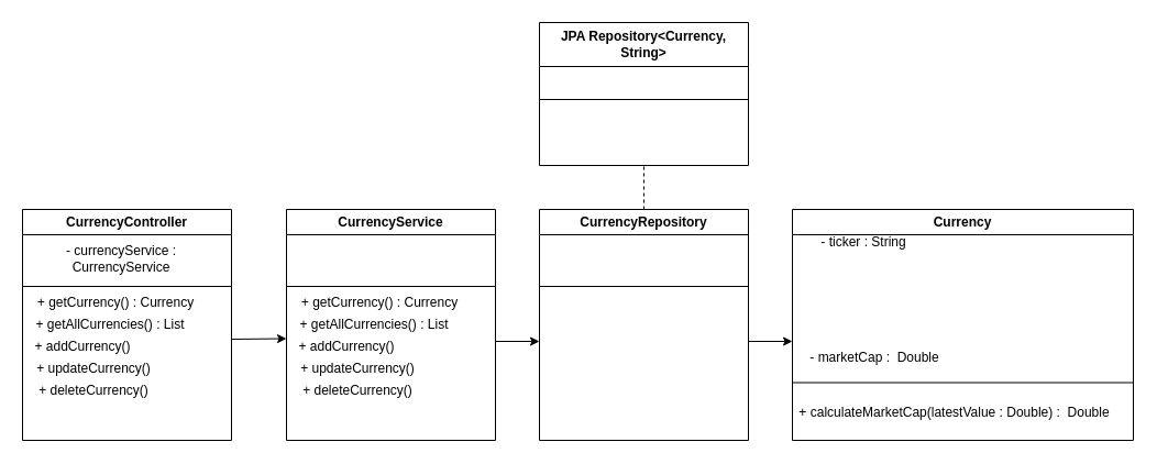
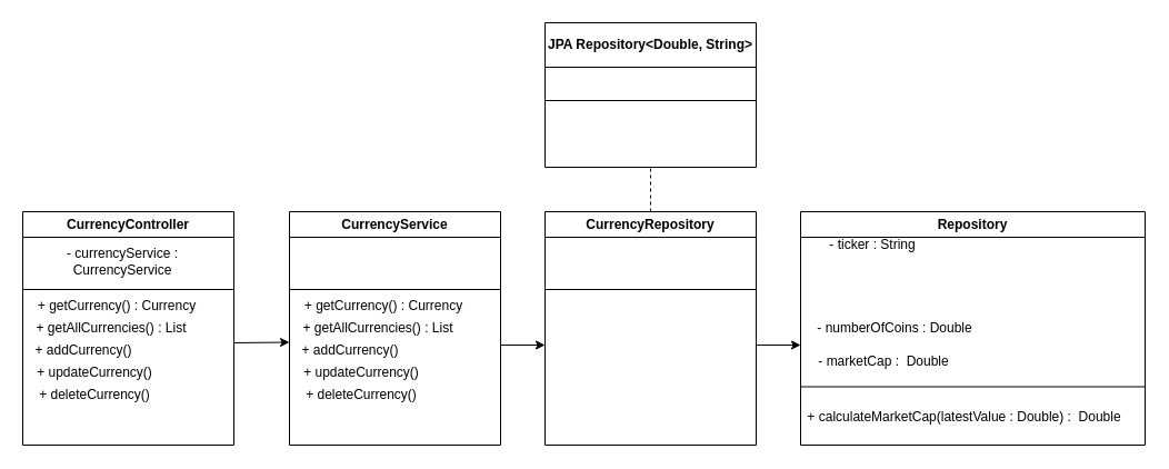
  <mxCell id="0" />
  <mxCell id="1" parent="0" />
- <mxCell id="2" value="Currency" style="swimlane;whiteSpace=wrap;html=1;" parent="1" vertex="1"><mxGeometry x="720" y="190" width="310" height="210" as="geometry" /></mxCell>
+ <mxCell id="2" value="Repository" style="swimlane;whiteSpace=wrap;html=1;" parent="1" vertex="1"><mxGeometry x="720" y="190" width="310" height="210" as="geometry" /></mxCell>
  <mxCell id="3" value="- ticker : String" style="text;html=1;strokeColor=none;fillColor=none;align=center;verticalAlign=middle;whiteSpace=wrap;rounded=0;" parent="2" vertex="1"><mxGeometry x="10" y="15" width="110" height="30" as="geometry" /></mxCell>
+ <mxCell id="4" value="- numberOfCoins : Double" style="text;html=1;strokeColor=none;fillColor=none;align=center;verticalAlign=middle;whiteSpace=wrap;rounded=0;" parent="2" vertex="1"><mxGeometry x="10" y="90" width="150" height="30" as="geometry" /></mxCell>
  <mxCell id="5" value="- marketCap :&amp;nbsp; Double" style="text;html=1;strokeColor=none;fillColor=none;align=center;verticalAlign=middle;whiteSpace=wrap;rounded=0;" parent="2" vertex="1"><mxGeometry y="120" width="150" height="30" as="geometry" /></mxCell>
  <mxCell id="6" value="+ calculateMarketCap(latestValue : Double) :&amp;nbsp; Double" style="text;html=1;strokeColor=none;fillColor=none;align=center;verticalAlign=middle;whiteSpace=wrap;rounded=0;" parent="2" vertex="1"><mxGeometry x="5" y="170" width="285" height="30" as="geometry" /></mxCell>
  <mxCell id="7" value="" style="endArrow=none;html=1;rounded=0;exitX=0;exitY=0.75;exitDx=0;exitDy=0;entryX=1;entryY=0.75;entryDx=0;entryDy=0;" parent="1" source="2" target="2" edge="1"><mxGeometry width="50" height="50" relative="1" as="geometry"><mxPoint x="370" y="330" as="sourcePoint" /><mxPoint x="420" y="280" as="targetPoint" /></mxGeometry></mxCell>
  <mxCell id="8" value="CurrencyController" style="swimlane;whiteSpace=wrap;html=1;startSize=23;" parent="1" vertex="1"><mxGeometry x="20" y="190" width="190" height="210" as="geometry" /></mxCell>
  <mxCell id="9" value="- currencyService : CurrencyService" style="text;html=1;strokeColor=none;fillColor=none;align=center;verticalAlign=middle;whiteSpace=wrap;rounded=0;" parent="8" vertex="1"><mxGeometry x="30" y="30" width="120" height="30" as="geometry" /></mxCell>
  <mxCell id="10" value="" style="endArrow=none;html=1;rounded=0;exitX=0;exitY=0.75;exitDx=0;exitDy=0;entryX=1;entryY=0.75;entryDx=0;entryDy=0;" parent="8" edge="1"><mxGeometry width="50" height="50" relative="1" as="geometry"><mxPoint y="70" as="sourcePoint" /><mxPoint x="190" y="70" as="targetPoint" /></mxGeometry></mxCell>
  <mxCell id="11" value="+ getCurrency() : Currency&lt;span style=&quot;color: rgba(0, 0, 0, 0); font-family: monospace; font-size: 0px; text-align: start;&quot;&gt;%3CmxGraphModel%3E%3Croot%3E%3CmxCell%20id%3D%220%22%2F%3E%3CmxCell%20id%3D%221%22%20parent%3D%220%22%2F%3E%3CmxCell%20id%3D%222%22%20value%3D%22%2B%20calculateMarketCap(latestValue%20%3A%20Integer)%20%3A%26amp%3Bnbsp%3B%20Integer%22%20style%3D%22text%3Bhtml%3D1%3BstrokeColor%3Dnone%3BfillColor%3Dnone%3Balign%3Dcenter%3BverticalAlign%3Dmiddle%3BwhiteSpace%3Dwrap%3Brounded%3D0%3B%22%20vertex%3D%221%22%20parent%3D%221%22%3E%3CmxGeometry%20x%3D%22725%22%20y%3D%22250%22%20width%3D%22285%22%20height%3D%2230%22%20as%3D%22geometry%22%2F%3E%3C%2FmxCell%3E%3C%2Froot%3E%3C%2FmxGraphModel%3E&lt;/span&gt;" style="text;html=1;strokeColor=none;fillColor=none;align=center;verticalAlign=middle;whiteSpace=wrap;rounded=0;" parent="8" vertex="1"><mxGeometry y="70" width="170" height="30" as="geometry" /></mxCell>
  <mxCell id="12" value="+ getAllCurrencies() : List&lt;span style=&quot;color: rgba(0, 0, 0, 0); font-family: monospace; font-size: 0px; text-align: start;&quot;&gt;%3CmxGraphModel%3E%3Croot%3E%3CmxCell%20id%3D%220%22%2F%3E%3CmxCell%20id%3D%221%22%20parent%3D%220%22%2F%3E%3CmxCell%20id%3D%222%22%20value%3D%22%2B%20calculateMarketCap(latestValue%20%3A%20Integer)%20%3A%26amp%3Bnbsp%3B%20Integer%22%20style%3D%22text%3Bhtml%3D1%3BstrokeColor%3Dnone%3BfillColor%3Dnone%3Balign%3Dcenter%3BverticalAlign%3Dmiddle%3BwhiteSpace%3Dwrap%3Brounded%3D0%3B%22%20vertex%3D%221%22%20parent%3D%221%22%3E%3CmxGeometry%20x%3D%22725%22%20y%3D%22250%22%20width%3D%22285%22%20height%3D%2230%22%20as%3D%22geometry%22%2F%3E%3C%2FmxCell%3E%3C%2Froot%3E%3C%2FmxGraphModel%3E&lt;/span&gt;" style="text;html=1;strokeColor=none;fillColor=none;align=center;verticalAlign=middle;whiteSpace=wrap;rounded=0;" parent="8" vertex="1"><mxGeometry y="90" width="160" height="30" as="geometry" /></mxCell>
  <mxCell id="13" value="+ addCurrency()&lt;span style=&quot;color: rgba(0, 0, 0, 0); font-family: monospace; font-size: 0px; text-align: start;&quot;&gt;%3CmxGraphModel%3E%3Croot%3E%3CmxCell%20id%3D%220%22%2F%3E%3CmxCell%20id%3D%221%22%20parent%3D%220%22%2F%3E%3CmxCell%20id%3D%222%22%20value%3D%22%2B%20calculateMarketCap(latestValue%20%3A%20Integer)%20%3A%26amp%3Bnbsp%3B%20Integer%22%20style%3D%22text%3Bhtml%3D1%3BstrokeColor%3Dnone%3BfillColor%3Dnone%3Balign%3Dcenter%3BverticalAlign%3Dmiddle%3BwhiteSpace%3Dwrap%3Brounded%3D0%3B%22%20vertex%3D%221%22%20parent%3D%221%22%3E%3CmxGeometry%20x%3D%22725%22%20y%3D%22250%22%20width%3D%22285%22%20height%3D%2230%22%20as%3D%22geometry%22%2F%3E%3C%2FmxCell%3E%3C%2Froot%3E%3C%2FmxGraphModel%3E&lt;/span&gt;" style="text;html=1;strokeColor=none;fillColor=none;align=center;verticalAlign=middle;whiteSpace=wrap;rounded=0;" parent="8" vertex="1"><mxGeometry y="110" width="110" height="30" as="geometry" /></mxCell>
  <mxCell id="14" value="+ updateCurrency()&lt;span style=&quot;color: rgba(0, 0, 0, 0); font-family: monospace; font-size: 0px; text-align: start;&quot;&gt;%3CmxGraphModel%3E%3Croot%3E%3CmxCell%20id%3D%220%22%2F%3E%3CmxCell%20id%3D%221%22%20parent%3D%220%22%2F%3E%3CmxCell%20id%3D%222%22%20value%3D%22%2B%20calculateMarketCap(latestValue%20%3A%20Integer)%20%3A%26amp%3Bnbsp%3B%20Integer%22%20style%3D%22text%3Bhtml%3D1%3BstrokeColor%3Dnone%3BfillColor%3Dnone%3Balign%3Dcenter%3BverticalAlign%3Dmiddle%3BwhiteSpace%3Dwrap%3Brounded%3D0%3B%22%20vertex%3D%221%22%20parent%3D%221%22%3E%3CmxGeometry%20x%3D%22725%22%20y%3D%22250%22%20width%3D%22285%22%20height%3D%2230%22%20as%3D%22geometry%22%2F%3E%3C%2FmxCell%3E%3C%2Froot%3E%3C%2FmxGraphModel%3E&lt;/span&gt;" style="text;html=1;strokeColor=none;fillColor=none;align=center;verticalAlign=middle;whiteSpace=wrap;rounded=0;" parent="8" vertex="1"><mxGeometry y="130" width="130" height="30" as="geometry" /></mxCell>
  <mxCell id="15" value="+ deleteCurrency()&lt;span style=&quot;color: rgba(0, 0, 0, 0); font-family: monospace; font-size: 0px; text-align: start;&quot;&gt;%3CmxGraphModel%3E%3Croot%3E%3CmxCell%20id%3D%220%22%2F%3E%3CmxCell%20id%3D%221%22%20parent%3D%220%22%2F%3E%3CmxCell%20id%3D%222%22%20value%3D%22%2B%20calculateMarketCap(latestValue%20%3A%20Integer)%20%3A%26amp%3Bnbsp%3B%20Integer%22%20style%3D%22text%3Bhtml%3D1%3BstrokeColor%3Dnone%3BfillColor%3Dnone%3Balign%3Dcenter%3BverticalAlign%3Dmiddle%3BwhiteSpace%3Dwrap%3Brounded%3D0%3B%22%20vertex%3D%221%22%20parent%3D%221%22%3E%3CmxGeometry%20x%3D%22725%22%20y%3D%22250%22%20width%3D%22285%22%20height%3D%2230%22%20as%3D%22geometry%22%2F%3E%3C%2FmxCell%3E%3C%2Froot%3E%3C%2FmxGraphModel%3E&lt;/span&gt;" style="text;html=1;strokeColor=none;fillColor=none;align=center;verticalAlign=middle;whiteSpace=wrap;rounded=0;" parent="8" vertex="1"><mxGeometry y="150" width="130" height="30" as="geometry" /></mxCell>
  <mxCell id="16" value="CurrencyService" style="swimlane;whiteSpace=wrap;html=1;startSize=23;" parent="1" vertex="1"><mxGeometry x="260" y="190" width="190" height="210" as="geometry" /></mxCell>
  <mxCell id="17" value="" style="endArrow=none;html=1;rounded=0;exitX=0;exitY=0.75;exitDx=0;exitDy=0;entryX=1;entryY=0.75;entryDx=0;entryDy=0;" parent="16" edge="1"><mxGeometry width="50" height="50" relative="1" as="geometry"><mxPoint y="70" as="sourcePoint" /><mxPoint x="190" y="70" as="targetPoint" /></mxGeometry></mxCell>
  <mxCell id="18" value="+ getCurrency() : Currency&lt;span style=&quot;color: rgba(0, 0, 0, 0); font-family: monospace; font-size: 0px; text-align: start;&quot;&gt;%3CmxGraphModel%3E%3Croot%3E%3CmxCell%20id%3D%220%22%2F%3E%3CmxCell%20id%3D%221%22%20parent%3D%220%22%2F%3E%3CmxCell%20id%3D%222%22%20value%3D%22%2B%20calculateMarketCap(latestValue%20%3A%20Integer)%20%3A%26amp%3Bnbsp%3B%20Integer%22%20style%3D%22text%3Bhtml%3D1%3BstrokeColor%3Dnone%3BfillColor%3Dnone%3Balign%3Dcenter%3BverticalAlign%3Dmiddle%3BwhiteSpace%3Dwrap%3Brounded%3D0%3B%22%20vertex%3D%221%22%20parent%3D%221%22%3E%3CmxGeometry%20x%3D%22725%22%20y%3D%22250%22%20width%3D%22285%22%20height%3D%2230%22%20as%3D%22geometry%22%2F%3E%3C%2FmxCell%3E%3C%2Froot%3E%3C%2FmxGraphModel%3E&lt;/span&gt;" style="text;html=1;strokeColor=none;fillColor=none;align=center;verticalAlign=middle;whiteSpace=wrap;rounded=0;" parent="16" vertex="1"><mxGeometry y="70" width="170" height="30" as="geometry" /></mxCell>
  <mxCell id="19" value="+ getAllCurrencies() : List&lt;span style=&quot;color: rgba(0, 0, 0, 0); font-family: monospace; font-size: 0px; text-align: start;&quot;&gt;%3CmxGraphModel%3E%3Croot%3E%3CmxCell%20id%3D%220%22%2F%3E%3CmxCell%20id%3D%221%22%20parent%3D%220%22%2F%3E%3CmxCell%20id%3D%222%22%20value%3D%22%2B%20calculateMarketCap(latestValue%20%3A%20Integer)%20%3A%26amp%3Bnbsp%3B%20Integer%22%20style%3D%22text%3Bhtml%3D1%3BstrokeColor%3Dnone%3BfillColor%3Dnone%3Balign%3Dcenter%3BverticalAlign%3Dmiddle%3BwhiteSpace%3Dwrap%3Brounded%3D0%3B%22%20vertex%3D%221%22%20parent%3D%221%22%3E%3CmxGeometry%20x%3D%22725%22%20y%3D%22250%22%20width%3D%22285%22%20height%3D%2230%22%20as%3D%22geometry%22%2F%3E%3C%2FmxCell%3E%3C%2Froot%3E%3C%2FmxGraphModel%3E&lt;/span&gt;" style="text;html=1;strokeColor=none;fillColor=none;align=center;verticalAlign=middle;whiteSpace=wrap;rounded=0;" parent="16" vertex="1"><mxGeometry y="90" width="160" height="30" as="geometry" /></mxCell>
  <mxCell id="20" value="+ addCurrency()&lt;span style=&quot;color: rgba(0, 0, 0, 0); font-family: monospace; font-size: 0px; text-align: start;&quot;&gt;%3CmxGraphModel%3E%3Croot%3E%3CmxCell%20id%3D%220%22%2F%3E%3CmxCell%20id%3D%221%22%20parent%3D%220%22%2F%3E%3CmxCell%20id%3D%222%22%20value%3D%22%2B%20calculateMarketCap(latestValue%20%3A%20Integer)%20%3A%26amp%3Bnbsp%3B%20Integer%22%20style%3D%22text%3Bhtml%3D1%3BstrokeColor%3Dnone%3BfillColor%3Dnone%3Balign%3Dcenter%3BverticalAlign%3Dmiddle%3BwhiteSpace%3Dwrap%3Brounded%3D0%3B%22%20vertex%3D%221%22%20parent%3D%221%22%3E%3CmxGeometry%20x%3D%22725%22%20y%3D%22250%22%20width%3D%22285%22%20height%3D%2230%22%20as%3D%22geometry%22%2F%3E%3C%2FmxCell%3E%3C%2Froot%3E%3C%2FmxGraphModel%3E&lt;/span&gt;" style="text;html=1;strokeColor=none;fillColor=none;align=center;verticalAlign=middle;whiteSpace=wrap;rounded=0;" parent="16" vertex="1"><mxGeometry y="110" width="110" height="30" as="geometry" /></mxCell>
  <mxCell id="21" value="+ updateCurrency()&lt;span style=&quot;color: rgba(0, 0, 0, 0); font-family: monospace; font-size: 0px; text-align: start;&quot;&gt;%3CmxGraphModel%3E%3Croot%3E%3CmxCell%20id%3D%220%22%2F%3E%3CmxCell%20id%3D%221%22%20parent%3D%220%22%2F%3E%3CmxCell%20id%3D%222%22%20value%3D%22%2B%20calculateMarketCap(latestValue%20%3A%20Integer)%20%3A%26amp%3Bnbsp%3B%20Integer%22%20style%3D%22text%3Bhtml%3D1%3BstrokeColor%3Dnone%3BfillColor%3Dnone%3Balign%3Dcenter%3BverticalAlign%3Dmiddle%3BwhiteSpace%3Dwrap%3Brounded%3D0%3B%22%20vertex%3D%221%22%20parent%3D%221%22%3E%3CmxGeometry%20x%3D%22725%22%20y%3D%22250%22%20width%3D%22285%22%20height%3D%2230%22%20as%3D%22geometry%22%2F%3E%3C%2FmxCell%3E%3C%2Froot%3E%3C%2FmxGraphModel%3E&lt;/span&gt;" style="text;html=1;strokeColor=none;fillColor=none;align=center;verticalAlign=middle;whiteSpace=wrap;rounded=0;" parent="16" vertex="1"><mxGeometry y="130" width="130" height="30" as="geometry" /></mxCell>
  <mxCell id="22" value="+ deleteCurrency()&lt;span style=&quot;color: rgba(0, 0, 0, 0); font-family: monospace; font-size: 0px; text-align: start;&quot;&gt;%3CmxGraphModel%3E%3Croot%3E%3CmxCell%20id%3D%220%22%2F%3E%3CmxCell%20id%3D%221%22%20parent%3D%220%22%2F%3E%3CmxCell%20id%3D%222%22%20value%3D%22%2B%20calculateMarketCap(latestValue%20%3A%20Integer)%20%3A%26amp%3Bnbsp%3B%20Integer%22%20style%3D%22text%3Bhtml%3D1%3BstrokeColor%3Dnone%3BfillColor%3Dnone%3Balign%3Dcenter%3BverticalAlign%3Dmiddle%3BwhiteSpace%3Dwrap%3Brounded%3D0%3B%22%20vertex%3D%221%22%20parent%3D%221%22%3E%3CmxGeometry%20x%3D%22725%22%20y%3D%22250%22%20width%3D%22285%22%20height%3D%2230%22%20as%3D%22geometry%22%2F%3E%3C%2FmxCell%3E%3C%2Froot%3E%3C%2FmxGraphModel%3E&lt;/span&gt;" style="text;html=1;strokeColor=none;fillColor=none;align=center;verticalAlign=middle;whiteSpace=wrap;rounded=0;" parent="16" vertex="1"><mxGeometry y="150" width="130" height="30" as="geometry" /></mxCell>
  <mxCell id="23" value="CurrencyRepository" style="swimlane;whiteSpace=wrap;html=1;startSize=23;" parent="1" vertex="1"><mxGeometry x="490" y="190" width="190" height="210" as="geometry" /></mxCell>
  <mxCell id="24" value="" style="endArrow=none;html=1;rounded=0;exitX=0;exitY=0.75;exitDx=0;exitDy=0;entryX=1;entryY=0.75;entryDx=0;entryDy=0;" parent="23" edge="1"><mxGeometry width="50" height="50" relative="1" as="geometry"><mxPoint y="70" as="sourcePoint" /><mxPoint x="190" y="70" as="targetPoint" /></mxGeometry></mxCell>
  <mxCell id="25" value="" style="endArrow=none;dashed=1;html=1;rounded=0;exitX=0.5;exitY=0;exitDx=0;exitDy=0;" parent="1" source="23" edge="1"><mxGeometry width="50" height="50" relative="1" as="geometry"><mxPoint x="490" y="290" as="sourcePoint" /><mxPoint x="585" y="150" as="targetPoint" /></mxGeometry></mxCell>
- <mxCell id="26" value="JPA Repository&amp;lt;Currency, String&amp;gt;" style="swimlane;whiteSpace=wrap;html=1;startSize=40;" parent="1" vertex="1"><mxGeometry x="490" y="20" width="190" height="130" as="geometry" /></mxCell>
+ <mxCell id="26" value="JPA Repository&amp;lt;Double, String&amp;gt;" style="swimlane;whiteSpace=wrap;html=1;startSize=40;" parent="1" vertex="1"><mxGeometry x="490" y="20" width="190" height="130" as="geometry" /></mxCell>
  <mxCell id="27" value="" style="endArrow=none;html=1;rounded=0;exitX=0;exitY=0.75;exitDx=0;exitDy=0;entryX=1;entryY=0.75;entryDx=0;entryDy=0;" parent="26" edge="1"><mxGeometry width="50" height="50" relative="1" as="geometry"><mxPoint y="70" as="sourcePoint" /><mxPoint x="190" y="70" as="targetPoint" /></mxGeometry></mxCell>
  <mxCell id="28" value="" style="endArrow=classic;html=1;rounded=0;entryX=0;entryY=0.25;entryDx=0;entryDy=0;" parent="1" target="20" edge="1"><mxGeometry width="50" height="50" relative="1" as="geometry"><mxPoint x="210" y="308" as="sourcePoint" /><mxPoint x="540" y="200" as="targetPoint" /></mxGeometry></mxCell>
  <mxCell id="29" value="" style="endArrow=classic;html=1;rounded=0;" parent="1" edge="1"><mxGeometry width="50" height="50" relative="1" as="geometry"><mxPoint x="450" y="310" as="sourcePoint" /><mxPoint x="490" y="310" as="targetPoint" /></mxGeometry></mxCell>
  <mxCell id="30" value="" style="endArrow=classic;html=1;rounded=0;entryX=0;entryY=0;entryDx=0;entryDy=0;" parent="1" target="5" edge="1"><mxGeometry width="50" height="50" relative="1" as="geometry"><mxPoint x="680" y="310" as="sourcePoint" /><mxPoint x="720" y="290" as="targetPoint" /></mxGeometry></mxCell>
